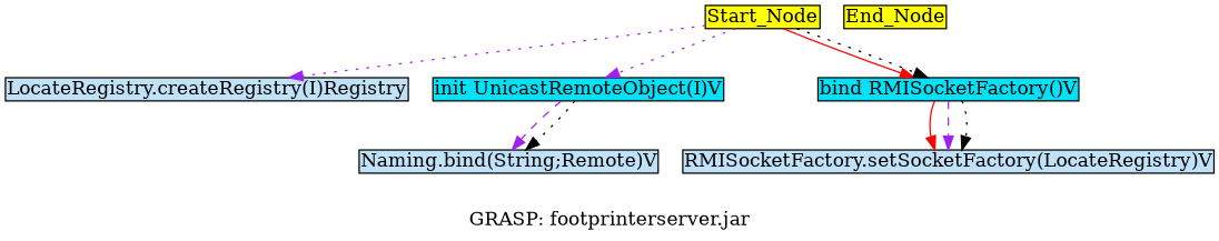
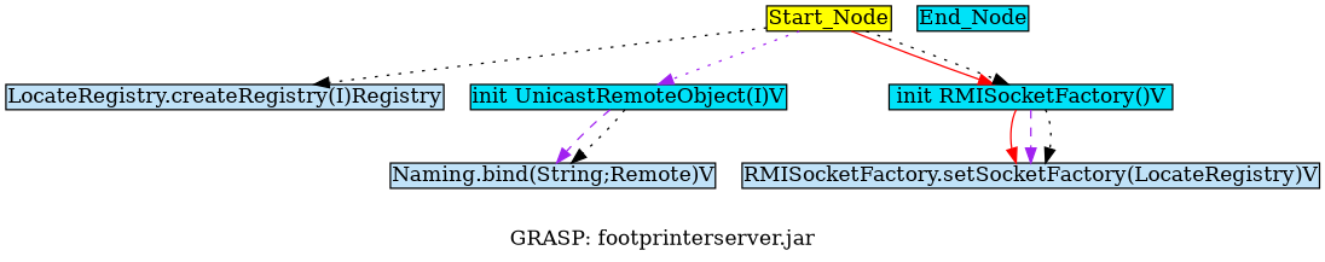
  digraph {
    label="GRASP: footprinterserver.jar"
    node [fillcolor="#c0e2f8" margin=0.02 shape=box style=filled]
    edge [color=black style=dotted]
    Start_Node [fillcolor=yellow height=0 width=0]
    "LocateRegistry.createRegistry(I)Registry" [height=0 width=0]
    "init UnicastRemoteObject(I)V" [fillcolor="#00e2f8" height=0 width=0]
-   "init RMISocketFactory()V" [fillcolor="#00e2f8" height=0 width=0 label="bind RMISocketFactory()V"]
+   "init RMISocketFactory()V" [fillcolor="#00e2f8" height=0 width=0]
    "Naming.bind(String;Remote)V" [height=0 width=0]
    n6 [height=0 label="RMISocketFactory.setSocketFactory(LocateRegistry)V" width=0]
-   End_Node [fillcolor=yellow height=0 width=0]
-   Start_Node -> "LocateRegistry.createRegistry(I)Registry" [color=purple]
+   End_Node [fillcolor="#00e2f8" height=0 width=0]
+   Start_Node -> "LocateRegistry.createRegistry(I)Registry"
    Start_Node -> "init UnicastRemoteObject(I)V" [color=purple]
    Start_Node -> "init RMISocketFactory()V" [color=red style=solid]
    Start_Node -> "init RMISocketFactory()V"
    "init UnicastRemoteObject(I)V" -> "Naming.bind(String;Remote)V" [color=purple style=dashed]
    "init UnicastRemoteObject(I)V" -> "Naming.bind(String;Remote)V"
    "init RMISocketFactory()V" -> n6 [color=red style=solid]
    "init RMISocketFactory()V" -> n6 [color=purple style=dashed]
    "init RMISocketFactory()V" -> n6
  }
